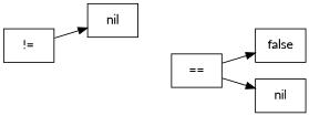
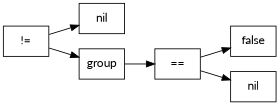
  digraph {
    rankdir=LR
    fontname=Lato
    node [shape=box fontname=Lato]
    edge [fontname=Lato]
    n1 [label="!="]
    n2 [label=nil]
+   n3 [label=group]
    n4 [label="=="]
    n5 [label=false]
    n6 [label=nil]
    n1 -> n2
+   n1 -> n3
+   n3 -> n4
    n4 -> n5
    n4 -> n6
  }
